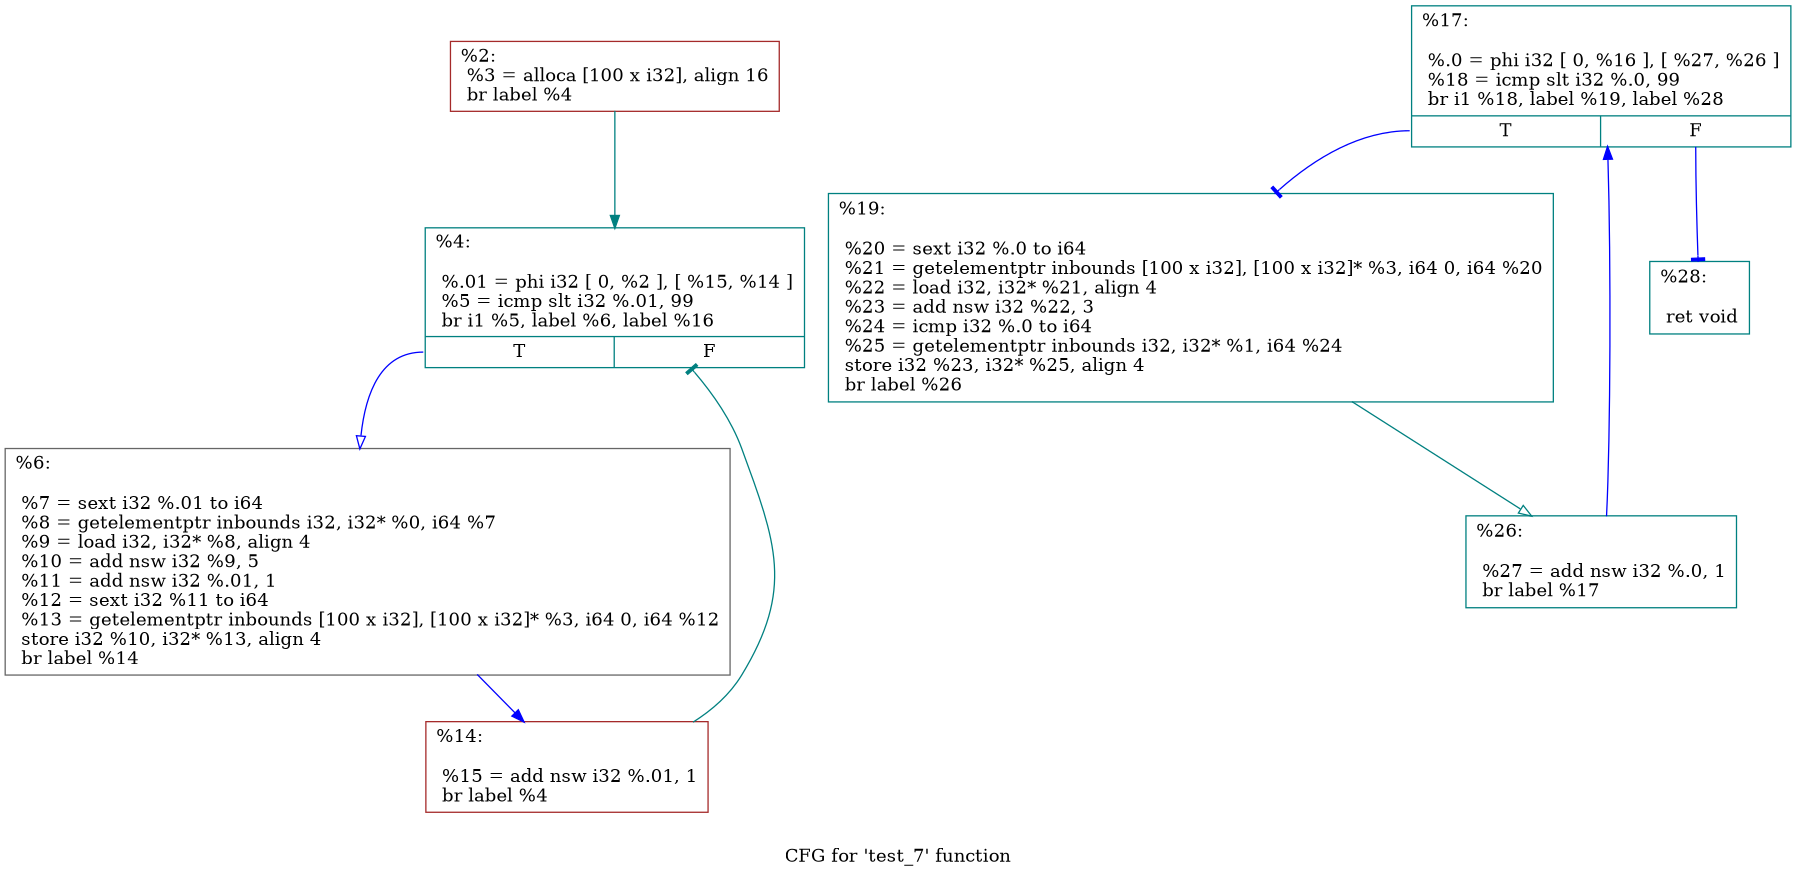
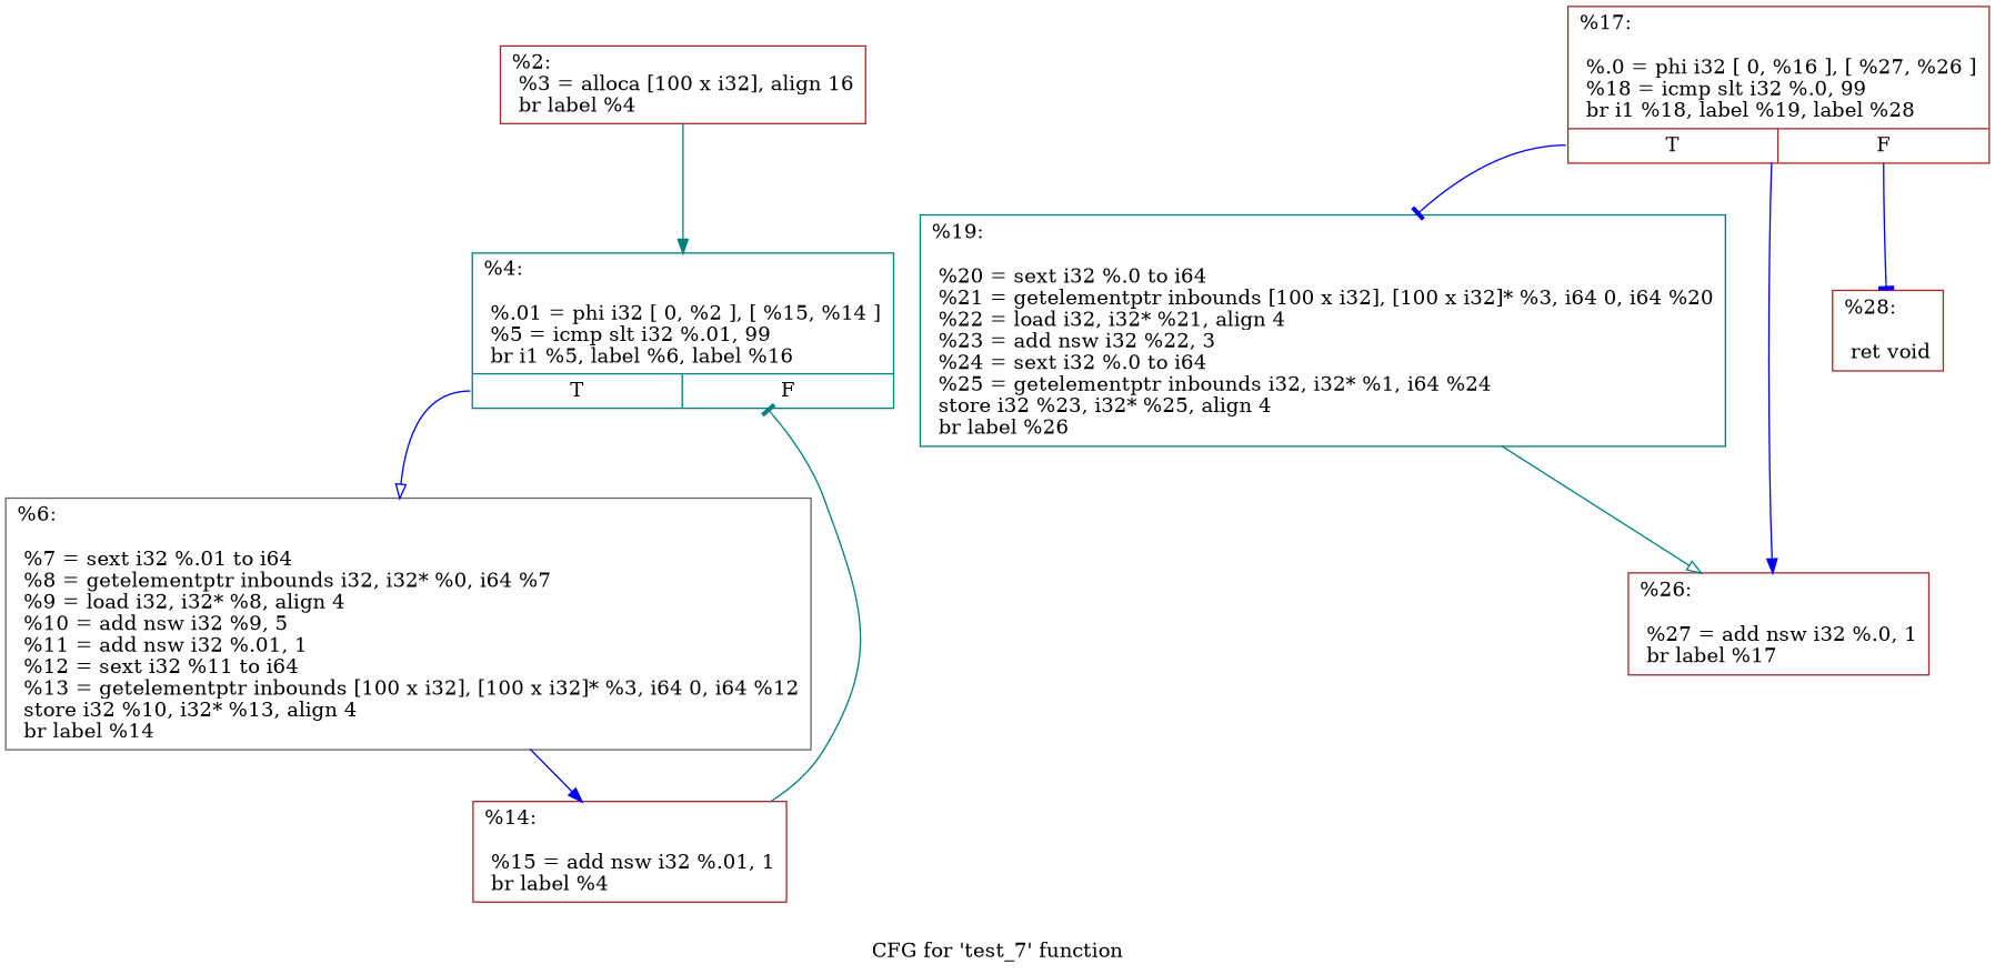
  digraph {
    label="CFG for 'test_7' function"
    node [color=teal shape=record]
    edge [arrowhead=normal color=blue]
    n1 [color=brown label="{%2:\l  %3 = alloca [100 x i32], align 16\l  br label %4\l}"]
    n2 [label="{%4:\l\l  %.01 = phi i32 [ 0, %2 ], [ %15, %14 ]\l  %5 = icmp slt i32 %.01, 99\l  br i1 %5, label %6, label %16\l|{<s0>T|<s1>F}}"]
    n3 [color=gray40 label="{%6:\l\l  %7 = sext i32 %.01 to i64\l  %8 = getelementptr inbounds i32, i32* %0, i64 %7\l  %9 = load i32, i32* %8, align 4\l  %10 = add nsw i32 %9, 5\l  %11 = add nsw i32 %.01, 1\l  %12 = sext i32 %11 to i64\l  %13 = getelementptr inbounds [100 x i32], [100 x i32]* %3, i64 0, i64 %12\l  store i32 %10, i32* %13, align 4\l  br label %14\l}"]
    n4 [color=brown label="{%14:\l\l  %15 = add nsw i32 %.01, 1\l  br label %4\l}"]
-   n5 [label="{%17:\l\l  %.0 = phi i32 [ 0, %16 ], [ %27, %26 ]\l  %18 = icmp slt i32 %.0, 99\l  br i1 %18, label %19, label %28\l|{<s0>T|<s1>F}}"]
-   n6 [label="{%19:\l\l  %20 = sext i32 %.0 to i64\l  %21 = getelementptr inbounds [100 x i32], [100 x i32]* %3, i64 0, i64 %20\l  %22 = load i32, i32* %21, align 4\l  %23 = add nsw i32 %22, 3\l  %24 = icmp i32 %.0 to i64\l  %25 = getelementptr inbounds i32, i32* %1, i64 %24\l  store i32 %23, i32* %25, align 4\l  br label %26\l}"]
-   n7 [label="{%28:\l\l  ret void\l}"]
-   n8 [label="{%26:\l\l  %27 = add nsw i32 %.0, 1\l  br label %17\l}"]
+   n5 [color=brown label="{%17:\l\l  %.0 = phi i32 [ 0, %16 ], [ %27, %26 ]\l  %18 = icmp slt i32 %.0, 99\l  br i1 %18, label %19, label %28\l|{<s0>T|<s1>F}}"]
+   n6 [label="{%19:\l\l  %20 = sext i32 %.0 to i64\l  %21 = getelementptr inbounds [100 x i32], [100 x i32]* %3, i64 0, i64 %20\l  %22 = load i32, i32* %21, align 4\l  %23 = add nsw i32 %22, 3\l  %24 = sext i32 %.0 to i64\l  %25 = getelementptr inbounds i32, i32* %1, i64 %24\l  store i32 %23, i32* %25, align 4\l  br label %26\l}"]
+   n7 [color=brown label="{%28:\l\l  ret void\l}"]
+   n8 [color=brown label="{%26:\l\l  %27 = add nsw i32 %.0, 1\l  br label %17\l}"]
    n1 -> n2 [color=teal]
    n2 -> n3 [arrowhead=onormal tailport=s0]
    n3 -> n4
    n4 -> n2 [arrowhead=tee color=teal]
    n5 -> n6 [arrowhead=tee tailport=s0]
    n5 -> n7 [arrowhead=tee tailport=s1]
    n6 -> n8 [arrowhead=onormal color=teal]
-   n8 -> n5
+   n5 -> n8
  }
